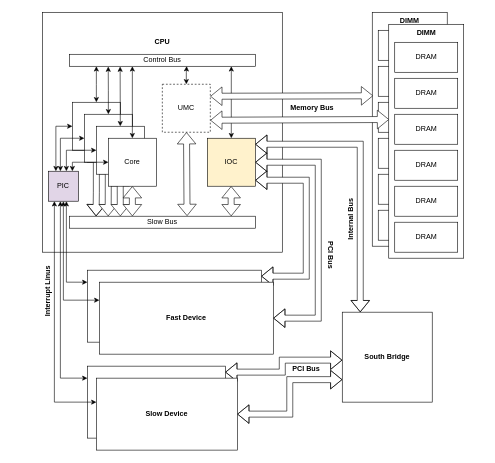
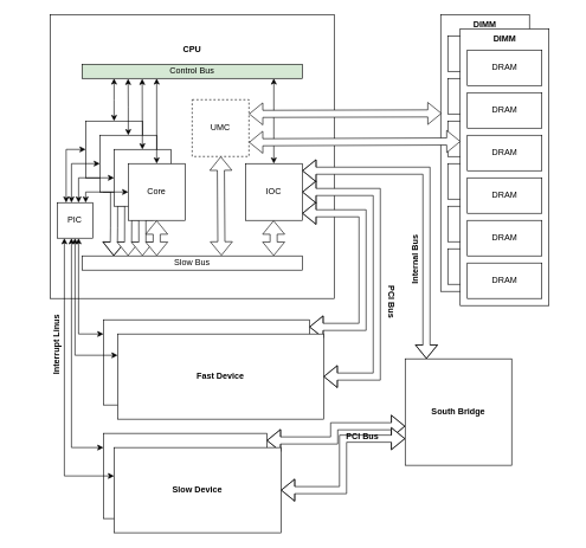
  <mxCell id="0" />
  <mxCell id="1" parent="0" />
  <mxCell id="2" value="&lt;div&gt;&lt;b&gt;CPU&lt;/b&gt;&lt;/div&gt;&lt;div&gt;&lt;b&gt;&lt;br&gt;&lt;/b&gt;&lt;/div&gt;&lt;div&gt;&lt;b&gt;&lt;br&gt;&lt;/b&gt;&lt;/div&gt;&lt;div&gt;&lt;b&gt;&lt;br&gt;&lt;/b&gt;&lt;/div&gt;&lt;div&gt;&lt;b&gt;&lt;br&gt;&lt;/b&gt;&lt;/div&gt;&lt;div&gt;&lt;b&gt;&lt;br&gt;&lt;/b&gt;&lt;/div&gt;&lt;div&gt;&lt;b&gt;&lt;br&gt;&lt;/b&gt;&lt;/div&gt;&lt;div&gt;&lt;b&gt;&lt;br&gt;&lt;/b&gt;&lt;/div&gt;&lt;div&gt;&lt;b&gt;&lt;br&gt;&lt;/b&gt;&lt;/div&gt;&lt;div&gt;&lt;b&gt;&lt;br&gt;&lt;/b&gt;&lt;/div&gt;&lt;div&gt;&lt;b&gt;&lt;br&gt;&lt;/b&gt;&lt;/div&gt;&lt;div&gt;&lt;b&gt;&lt;br&gt;&lt;/b&gt;&lt;/div&gt;&lt;div&gt;&lt;b&gt;&lt;br&gt;&lt;/b&gt;&lt;/div&gt;&lt;div&gt;&lt;b&gt;&lt;br&gt;&lt;/b&gt;&lt;/div&gt;&lt;div&gt;&lt;b&gt;&lt;br&gt;&lt;/b&gt;&lt;/div&gt;&lt;div&gt;&lt;b&gt;&lt;br&gt;&lt;/b&gt;&lt;/div&gt;&lt;div&gt;&lt;b&gt;&lt;br&gt;&lt;/b&gt;&lt;/div&gt;&lt;div&gt;&lt;b&gt;&lt;br&gt;&lt;/b&gt;&lt;/div&gt;&lt;div&gt;&lt;b&gt;&lt;br&gt;&lt;/b&gt;&lt;/div&gt;&lt;div&gt;&lt;b&gt;&lt;br&gt;&lt;/b&gt;&lt;/div&gt;&lt;div&gt;&lt;b&gt;&lt;br&gt;&lt;/b&gt;&lt;/div&gt;&lt;div&gt;&lt;b&gt;&lt;br&gt;&lt;/b&gt;&lt;/div&gt;" style="whiteSpace=wrap;html=1;aspect=fixed;" vertex="1" parent="1"><mxGeometry x="70" y="20" width="400" height="400" as="geometry" /></mxCell>
  <mxCell id="3" value="" style="shape=flexArrow;endArrow=classic;startArrow=classic;html=1;rounded=0;strokeWidth=1;entryX=0;entryY=0.5;entryDx=0;entryDy=0;exitX=0.726;exitY=1;exitDx=0;exitDy=0;exitPerimeter=0;fillColor=default;" edge="1" parent="1" target="28"><mxGeometry width="100" height="100" relative="1" as="geometry"><mxPoint x="159.52" y="360" as="sourcePoint" /><mxPoint x="159.82" y="270" as="targetPoint" /><Array as="points"><mxPoint x="160" y="320" /></Array></mxGeometry></mxCell>
  <mxCell id="4" value="" style="shape=flexArrow;endArrow=classic;startArrow=classic;html=1;rounded=0;strokeWidth=1;entryX=0;entryY=0.5;entryDx=0;entryDy=0;exitX=0.726;exitY=1;exitDx=0;exitDy=0;exitPerimeter=0;fillColor=default;" edge="1" parent="1" target="39"><mxGeometry width="100" height="100" relative="1" as="geometry"><mxPoint x="179.7" y="360" as="sourcePoint" /><mxPoint x="179.52" y="290" as="targetPoint" /></mxGeometry></mxCell>
  <mxCell id="5" value="" style="group" vertex="1" connectable="0" parent="1"><mxGeometry x="590" y="30" width="212.5" height="450" as="geometry" /></mxCell>
  <mxCell id="6" value="&lt;div&gt;&lt;b&gt;DIMM&lt;/b&gt;&lt;/div&gt;&lt;div&gt;&lt;b&gt;&lt;br&gt;&lt;/b&gt;&lt;/div&gt;&lt;div&gt;&lt;b&gt;&lt;br&gt;&lt;/b&gt;&lt;/div&gt;&lt;div&gt;&lt;b&gt;&lt;br&gt;&lt;/b&gt;&lt;/div&gt;&lt;div&gt;&lt;b&gt;&lt;br&gt;&lt;/b&gt;&lt;/div&gt;&lt;div&gt;&lt;b&gt;&lt;br&gt;&lt;/b&gt;&lt;/div&gt;&lt;div&gt;&lt;b&gt;&lt;br&gt;&lt;/b&gt;&lt;/div&gt;&lt;div&gt;&lt;b&gt;&lt;br&gt;&lt;/b&gt;&lt;/div&gt;&lt;div&gt;&lt;b&gt;&lt;br&gt;&lt;/b&gt;&lt;/div&gt;&lt;div&gt;&lt;b&gt;&lt;br&gt;&lt;/b&gt;&lt;/div&gt;&lt;div&gt;&lt;b&gt;&lt;br&gt;&lt;/b&gt;&lt;/div&gt;&lt;div&gt;&lt;b&gt;&lt;br&gt;&lt;/b&gt;&lt;/div&gt;&lt;div&gt;&lt;b&gt;&lt;br&gt;&lt;/b&gt;&lt;/div&gt;&lt;div&gt;&lt;b&gt;&lt;br&gt;&lt;/b&gt;&lt;/div&gt;&lt;div&gt;&lt;b&gt;&lt;br&gt;&lt;/b&gt;&lt;/div&gt;&lt;div&gt;&lt;b&gt;&lt;br&gt;&lt;/b&gt;&lt;/div&gt;&lt;div&gt;&lt;b&gt;&lt;br&gt;&lt;/b&gt;&lt;/div&gt;&lt;div&gt;&lt;b&gt;&lt;br&gt;&lt;/b&gt;&lt;/div&gt;&lt;div&gt;&lt;b&gt;&lt;br&gt;&lt;/b&gt;&lt;/div&gt;&lt;div&gt;&lt;b&gt;&lt;br&gt;&lt;/b&gt;&lt;/div&gt;&lt;div&gt;&lt;b&gt;&lt;br&gt;&lt;/b&gt;&lt;/div&gt;&lt;div&gt;&lt;b&gt;&lt;br&gt;&lt;/b&gt;&lt;/div&gt;&lt;div&gt;&lt;b&gt;&lt;br&gt;&lt;/b&gt;&lt;/div&gt;&lt;div&gt;&lt;b&gt;&lt;br&gt;&lt;/b&gt;&lt;/div&gt;&lt;div&gt;&lt;b&gt;&lt;br&gt;&lt;/b&gt;&lt;/div&gt;&lt;div&gt;&lt;b&gt;&lt;br&gt;&lt;/b&gt;&lt;/div&gt;" style="rounded=0;whiteSpace=wrap;html=1;" vertex="1" parent="5"><mxGeometry x="30" y="-10" width="125" height="390" as="geometry" /></mxCell>
  <mxCell id="7" value="DRAM" style="rounded=0;whiteSpace=wrap;html=1;" vertex="1" parent="5"><mxGeometry x="40" y="20" width="105" height="50" as="geometry" /></mxCell>
  <mxCell id="8" value="DRAM" style="rounded=0;whiteSpace=wrap;html=1;" vertex="1" parent="5"><mxGeometry x="40" y="80" width="105" height="50" as="geometry" /></mxCell>
  <mxCell id="9" value="DRAM" style="rounded=0;whiteSpace=wrap;html=1;" vertex="1" parent="5"><mxGeometry x="40" y="140" width="105" height="50" as="geometry" /></mxCell>
  <mxCell id="10" value="DRAM" style="rounded=0;whiteSpace=wrap;html=1;" vertex="1" parent="5"><mxGeometry x="40" y="200" width="105" height="50" as="geometry" /></mxCell>
  <mxCell id="11" value="DRAM" style="rounded=0;whiteSpace=wrap;html=1;" vertex="1" parent="5"><mxGeometry x="40" y="260" width="105" height="50" as="geometry" /></mxCell>
  <mxCell id="12" value="DRAM" style="rounded=0;whiteSpace=wrap;html=1;" vertex="1" parent="5"><mxGeometry x="40" y="320" width="105" height="50" as="geometry" /></mxCell>
  <mxCell id="13" value="" style="group" vertex="1" connectable="0" parent="5"><mxGeometry x="57.5" y="10" width="155" height="420" as="geometry" /></mxCell>
  <mxCell id="14" value="&lt;div&gt;&lt;b&gt;DIMM&lt;/b&gt;&lt;/div&gt;&lt;div&gt;&lt;b&gt;&lt;br&gt;&lt;/b&gt;&lt;/div&gt;&lt;div&gt;&lt;b&gt;&lt;br&gt;&lt;/b&gt;&lt;/div&gt;&lt;div&gt;&lt;b&gt;&lt;br&gt;&lt;/b&gt;&lt;/div&gt;&lt;div&gt;&lt;b&gt;&lt;br&gt;&lt;/b&gt;&lt;/div&gt;&lt;div&gt;&lt;b&gt;&lt;br&gt;&lt;/b&gt;&lt;/div&gt;&lt;div&gt;&lt;b&gt;&lt;br&gt;&lt;/b&gt;&lt;/div&gt;&lt;div&gt;&lt;b&gt;&lt;br&gt;&lt;/b&gt;&lt;/div&gt;&lt;div&gt;&lt;b&gt;&lt;br&gt;&lt;/b&gt;&lt;/div&gt;&lt;div&gt;&lt;b&gt;&lt;br&gt;&lt;/b&gt;&lt;/div&gt;&lt;div&gt;&lt;b&gt;&lt;br&gt;&lt;/b&gt;&lt;/div&gt;&lt;div&gt;&lt;b&gt;&lt;br&gt;&lt;/b&gt;&lt;/div&gt;&lt;div&gt;&lt;b&gt;&lt;br&gt;&lt;/b&gt;&lt;/div&gt;&lt;div&gt;&lt;b&gt;&lt;br&gt;&lt;/b&gt;&lt;/div&gt;&lt;div&gt;&lt;b&gt;&lt;br&gt;&lt;/b&gt;&lt;/div&gt;&lt;div&gt;&lt;b&gt;&lt;br&gt;&lt;/b&gt;&lt;/div&gt;&lt;div&gt;&lt;b&gt;&lt;br&gt;&lt;/b&gt;&lt;/div&gt;&lt;div&gt;&lt;b&gt;&lt;br&gt;&lt;/b&gt;&lt;/div&gt;&lt;div&gt;&lt;b&gt;&lt;br&gt;&lt;/b&gt;&lt;/div&gt;&lt;div&gt;&lt;b&gt;&lt;br&gt;&lt;/b&gt;&lt;/div&gt;&lt;div&gt;&lt;b&gt;&lt;br&gt;&lt;/b&gt;&lt;/div&gt;&lt;div&gt;&lt;b&gt;&lt;br&gt;&lt;/b&gt;&lt;/div&gt;&lt;div&gt;&lt;b&gt;&lt;br&gt;&lt;/b&gt;&lt;/div&gt;&lt;div&gt;&lt;b&gt;&lt;br&gt;&lt;/b&gt;&lt;/div&gt;&lt;div&gt;&lt;b&gt;&lt;br&gt;&lt;/b&gt;&lt;/div&gt;&lt;div&gt;&lt;b&gt;&lt;br&gt;&lt;/b&gt;&lt;/div&gt;" style="rounded=0;whiteSpace=wrap;html=1;" vertex="1" parent="13"><mxGeometry width="125" height="390" as="geometry" /></mxCell>
  <mxCell id="15" value="DRAM" style="rounded=0;whiteSpace=wrap;html=1;" vertex="1" parent="13"><mxGeometry x="10" y="30" width="105" height="50" as="geometry" /></mxCell>
  <mxCell id="16" value="DRAM" style="rounded=0;whiteSpace=wrap;html=1;" vertex="1" parent="13"><mxGeometry x="10" y="90" width="105" height="50" as="geometry" /></mxCell>
  <mxCell id="17" value="DRAM" style="rounded=0;whiteSpace=wrap;html=1;" vertex="1" parent="13"><mxGeometry x="10" y="150" width="105" height="50" as="geometry" /></mxCell>
  <mxCell id="18" value="DRAM" style="rounded=0;whiteSpace=wrap;html=1;" vertex="1" parent="13"><mxGeometry x="10" y="210" width="105" height="50" as="geometry" /></mxCell>
  <mxCell id="19" value="DRAM" style="rounded=0;whiteSpace=wrap;html=1;" vertex="1" parent="13"><mxGeometry x="10" y="270" width="105" height="50" as="geometry" /></mxCell>
  <mxCell id="20" value="DRAM" style="rounded=0;whiteSpace=wrap;html=1;" vertex="1" parent="13"><mxGeometry x="10" y="330" width="105" height="50" as="geometry" /></mxCell>
- <mxCell id="21" value="Control Bus" style="rounded=0;whiteSpace=wrap;html=1;direction=west;" vertex="1" parent="1"><mxGeometry x="115" y="90" width="310" height="20" as="geometry" /></mxCell>
+ <mxCell id="21" value="Control Bus" style="rounded=0;whiteSpace=wrap;html=1;direction=west;fillColor=#d5e8d4;" vertex="1" parent="1"><mxGeometry x="115" y="90" width="310" height="20" as="geometry" /></mxCell>
  <mxCell id="22" style="edgeStyle=orthogonalEdgeStyle;rounded=0;orthogonalLoop=1;jettySize=auto;html=1;startArrow=classic;startFill=1;endArrow=classic;endFill=1;" edge="1" parent="1" source="23"><mxGeometry relative="1" as="geometry"><mxPoint x="160" y="110" as="targetPoint" /></mxGeometry></mxCell>
  <mxCell id="23" value="Core" style="whiteSpace=wrap;html=1;aspect=fixed;" vertex="1" parent="1"><mxGeometry x="120" y="170" width="80" height="80" as="geometry" /></mxCell>
  <mxCell id="24" style="edgeStyle=orthogonalEdgeStyle;rounded=0;orthogonalLoop=1;jettySize=auto;html=1;entryX=0.791;entryY=-0.024;entryDx=0;entryDy=0;entryPerimeter=0;startArrow=classic;startFill=1;endArrow=classic;endFill=1;" edge="1" parent="1" source="25" target="21"><mxGeometry relative="1" as="geometry" /></mxCell>
  <mxCell id="25" value="Core" style="whiteSpace=wrap;html=1;aspect=fixed;" vertex="1" parent="1"><mxGeometry x="140" y="190" width="80" height="80" as="geometry" /></mxCell>
- <mxCell id="26" style="edgeStyle=orthogonalEdgeStyle;rounded=0;orthogonalLoop=1;jettySize=auto;html=1;startArrow=classic;startFill=1;endArrow=classic;endFill=1;entryX=0.369;entryY=0.007;entryDx=0;entryDy=0;entryPerimeter=0;" edge="1" parent="1" source="27" target="21"><mxGeometry relative="1" as="geometry"><mxPoint x="319" y="110" as="targetPoint" /></mxGeometry></mxCell>
  <mxCell id="27" value="UMC" style="whiteSpace=wrap;html=1;aspect=fixed;dashed=1;" vertex="1" parent="1"><mxGeometry x="270" y="140" width="80" height="80" as="geometry" /></mxCell>
  <mxCell id="28" value="Core" style="whiteSpace=wrap;html=1;aspect=fixed;" vertex="1" parent="1"><mxGeometry x="160" y="210" width="80" height="80" as="geometry" /></mxCell>
  <mxCell id="29" style="edgeStyle=orthogonalEdgeStyle;rounded=0;orthogonalLoop=1;jettySize=auto;html=1;endArrow=classic;endFill=1;startArrow=classic;startFill=1;" edge="1" parent="1" source="33"><mxGeometry relative="1" as="geometry"><mxPoint x="385" y="110" as="targetPoint" /><Array as="points"><mxPoint x="385" y="110" /></Array></mxGeometry></mxCell>
  <mxCell id="30" style="edgeStyle=orthogonalEdgeStyle;shape=flexArrow;rounded=0;orthogonalLoop=1;jettySize=auto;html=1;startArrow=classic;startFill=1;endArrow=classic;endFill=1;strokeWidth=1;fillColor=default;" edge="1" parent="1" source="33" target="51"><mxGeometry relative="1" as="geometry"><Array as="points"><mxPoint x="510" y="300" /><mxPoint x="510" y="460" /></Array></mxGeometry></mxCell>
  <mxCell id="31" style="edgeStyle=orthogonalEdgeStyle;shape=flexArrow;rounded=0;orthogonalLoop=1;jettySize=auto;html=1;startArrow=classic;startFill=1;endArrow=classic;endFill=1;strokeWidth=1;fillColor=default;" edge="1" parent="1" source="33" target="53"><mxGeometry relative="1" as="geometry"><mxPoint x="650" y="480" as="targetPoint" /><Array as="points"><mxPoint x="600" y="240" /></Array></mxGeometry></mxCell>
  <mxCell id="32" style="edgeStyle=orthogonalEdgeStyle;shape=flexArrow;rounded=0;orthogonalLoop=1;jettySize=auto;html=1;entryX=1;entryY=0.5;entryDx=0;entryDy=0;startArrow=classic;startFill=1;endArrow=classic;endFill=1;strokeWidth=1;fillColor=default;" edge="1" parent="1" source="33" target="55"><mxGeometry relative="1" as="geometry"><Array as="points"><mxPoint x="530" y="270" /><mxPoint x="530" y="530" /></Array></mxGeometry></mxCell>
- <mxCell id="33" value="IOC" style="whiteSpace=wrap;html=1;aspect=fixed;fillColor=#fff2cc;" vertex="1" parent="1"><mxGeometry x="345" y="230" width="80" height="80" as="geometry" /></mxCell>
+ <mxCell id="33" value="IOC" style="whiteSpace=wrap;html=1;aspect=fixed;" vertex="1" parent="1"><mxGeometry x="345" y="230" width="80" height="80" as="geometry" /></mxCell>
  <mxCell id="34" value="Slow Bus" style="rounded=0;whiteSpace=wrap;html=1;direction=west;" vertex="1" parent="1"><mxGeometry x="115" y="360" width="310" height="20" as="geometry" /></mxCell>
  <mxCell id="35" value="" style="endArrow=classic;startArrow=classic;html=1;rounded=0;entryX=0.727;entryY=-0.024;entryDx=0;entryDy=0;entryPerimeter=0;" edge="1" parent="1" source="28" target="21"><mxGeometry width="50" height="50" relative="1" as="geometry"><mxPoint x="240" y="280" as="sourcePoint" /><mxPoint x="290" y="230" as="targetPoint" /></mxGeometry></mxCell>
  <mxCell id="36" value="" style="endArrow=classic;startArrow=classic;html=1;rounded=0;entryX=0.727;entryY=-0.024;entryDx=0;entryDy=0;entryPerimeter=0;exitX=0.5;exitY=0;exitDx=0;exitDy=0;" edge="1" parent="1" source="39"><mxGeometry width="50" height="50" relative="1" as="geometry"><mxPoint x="220.264" y="209.52" as="sourcePoint" /><mxPoint x="220" y="110" as="targetPoint" /></mxGeometry></mxCell>
  <mxCell id="37" value="" style="shape=flexArrow;endArrow=classic;startArrow=classic;html=1;rounded=0;strokeWidth=1;entryX=0.5;entryY=1;entryDx=0;entryDy=0;exitX=0.726;exitY=1;exitDx=0;exitDy=0;exitPerimeter=0;fillColor=default;" edge="1" parent="1" source="34"><mxGeometry width="100" height="100" relative="1" as="geometry"><mxPoint x="199.85" y="340" as="sourcePoint" /><mxPoint x="199.76" y="290" as="targetPoint" /></mxGeometry></mxCell>
  <mxCell id="38" value="" style="shape=flexArrow;endArrow=classic;startArrow=classic;html=1;rounded=0;strokeWidth=1;entryX=0.5;entryY=1;entryDx=0;entryDy=0;exitX=0.661;exitY=1;exitDx=0;exitDy=0;exitPerimeter=0;fillColor=default;" edge="1" parent="1" source="34" target="39"><mxGeometry width="100" height="100" relative="1" as="geometry"><mxPoint x="220" y="340" as="sourcePoint" /><mxPoint x="320" y="240" as="targetPoint" /></mxGeometry></mxCell>
  <mxCell id="39" value="Core" style="whiteSpace=wrap;html=1;aspect=fixed;" vertex="1" parent="1"><mxGeometry x="180" y="230" width="80" height="80" as="geometry" /></mxCell>
  <mxCell id="40" value="" style="shape=flexArrow;endArrow=classic;startArrow=classic;html=1;rounded=0;strokeWidth=1;exitX=0.367;exitY=1.021;exitDx=0;exitDy=0;exitPerimeter=0;fillColor=default;" edge="1" parent="1" source="34" target="27"><mxGeometry width="100" height="100" relative="1" as="geometry"><mxPoint x="329.85" y="360" as="sourcePoint" /><mxPoint x="329.76" y="310" as="targetPoint" /></mxGeometry></mxCell>
  <mxCell id="41" value="" style="shape=flexArrow;endArrow=classic;startArrow=classic;html=1;rounded=0;strokeWidth=1;entryX=0.5;entryY=1;entryDx=0;entryDy=0;exitX=0.661;exitY=1;exitDx=0;exitDy=0;exitPerimeter=0;fillColor=default;" edge="1" parent="1"><mxGeometry width="100" height="100" relative="1" as="geometry"><mxPoint x="384.8" y="360" as="sourcePoint" /><mxPoint x="384.71" y="310" as="targetPoint" /></mxGeometry></mxCell>
  <mxCell id="42" value="" style="shape=flexArrow;endArrow=classic;startArrow=classic;html=1;rounded=0;strokeWidth=1;exitX=0.011;exitY=0.357;exitDx=0;exitDy=0;exitPerimeter=0;fillColor=default;entryX=1;entryY=0.25;entryDx=0;entryDy=0;" edge="1" parent="1" source="6" target="27"><mxGeometry width="100" height="100" relative="1" as="geometry"><mxPoint x="321.23" y="369.58" as="sourcePoint" /><mxPoint x="350" y="170" as="targetPoint" /></mxGeometry></mxCell>
- <mxCell id="43" value="&lt;b&gt;Memory Bus&lt;/b&gt;" style="text;html=1;strokeColor=none;fillColor=none;align=center;verticalAlign=middle;whiteSpace=wrap;rounded=0;" vertex="1" parent="1"><mxGeometry x="480" y="165" width="80" height="30" as="geometry" /></mxCell>
  <mxCell id="44" style="edgeStyle=orthogonalEdgeStyle;rounded=0;orthogonalLoop=1;jettySize=auto;html=1;startArrow=classic;startFill=1;endArrow=classic;endFill=1;strokeWidth=1;fillColor=default;entryX=0;entryY=0.167;entryDx=0;entryDy=0;entryPerimeter=0;" edge="1" parent="1" source="50" target="51"><mxGeometry relative="1" as="geometry"><mxPoint x="105" y="470" as="targetPoint" /><Array as="points"><mxPoint x="110" y="470" /></Array></mxGeometry></mxCell>
  <mxCell id="45" style="edgeStyle=orthogonalEdgeStyle;rounded=0;orthogonalLoop=1;jettySize=auto;html=1;entryX=0;entryY=0.5;entryDx=0;entryDy=0;startArrow=classic;startFill=1;endArrow=classic;endFill=1;strokeWidth=1;fillColor=default;exitX=0.25;exitY=0;exitDx=0;exitDy=0;" edge="1" parent="1" source="50" target="23"><mxGeometry relative="1" as="geometry" /></mxCell>
  <mxCell id="46" style="edgeStyle=orthogonalEdgeStyle;rounded=0;orthogonalLoop=1;jettySize=auto;html=1;entryX=0;entryY=0.5;entryDx=0;entryDy=0;startArrow=classic;startFill=1;endArrow=classic;endFill=1;strokeWidth=1;fillColor=default;" edge="1" parent="1" source="50" target="25"><mxGeometry relative="1" as="geometry"><Array as="points"><mxPoint x="100" y="230" /></Array></mxGeometry></mxCell>
  <mxCell id="47" style="edgeStyle=orthogonalEdgeStyle;rounded=0;orthogonalLoop=1;jettySize=auto;html=1;entryX=0;entryY=0.5;entryDx=0;entryDy=0;startArrow=classic;startFill=1;endArrow=classic;endFill=1;strokeWidth=1;fillColor=default;" edge="1" parent="1" source="50" target="28"><mxGeometry relative="1" as="geometry"><Array as="points"><mxPoint x="110" y="250" /></Array></mxGeometry></mxCell>
  <mxCell id="48" style="edgeStyle=orthogonalEdgeStyle;rounded=0;orthogonalLoop=1;jettySize=auto;html=1;entryX=0;entryY=0.5;entryDx=0;entryDy=0;startArrow=classic;startFill=1;endArrow=classic;endFill=1;strokeWidth=1;fillColor=default;" edge="1" parent="1" source="50" target="39"><mxGeometry relative="1" as="geometry"><Array as="points"><mxPoint x="120" y="270" /></Array></mxGeometry></mxCell>
  <mxCell id="49" style="edgeStyle=orthogonalEdgeStyle;rounded=0;orthogonalLoop=1;jettySize=auto;html=1;startArrow=classic;startFill=1;endArrow=classic;endFill=1;strokeWidth=1;fillColor=default;" edge="1" parent="1" source="50" target="54"><mxGeometry relative="1" as="geometry"><Array as="points"><mxPoint x="100" y="630" /></Array></mxGeometry></mxCell>
- <mxCell id="50" value="PIC" style="whiteSpace=wrap;html=1;aspect=fixed;fillColor=#e1d5e7;" vertex="1" parent="1"><mxGeometry x="80" y="285" width="50" height="50" as="geometry" /></mxCell>
+ <mxCell id="50" value="PIC" style="whiteSpace=wrap;html=1;aspect=fixed;" vertex="1" parent="1"><mxGeometry x="80" y="285" width="50" height="50" as="geometry" /></mxCell>
  <mxCell id="51" value="&lt;b&gt;Fast Device&lt;/b&gt;" style="rounded=0;whiteSpace=wrap;html=1;" vertex="1" parent="1"><mxGeometry x="145" y="450" width="290" height="120" as="geometry" /></mxCell>
  <mxCell id="52" style="edgeStyle=orthogonalEdgeStyle;shape=flexArrow;rounded=0;orthogonalLoop=1;jettySize=auto;html=1;startArrow=classic;startFill=1;endArrow=classic;endFill=1;strokeWidth=1;fillColor=default;" edge="1" parent="1" source="53" target="54"><mxGeometry relative="1" as="geometry"><Array as="points"><mxPoint x="470" y="600" /><mxPoint x="470" y="620" /></Array></mxGeometry></mxCell>
- <mxCell id="53" value="&lt;div&gt;&lt;b&gt;South Bridge&lt;/b&gt;&lt;br&gt;&lt;/div&gt;" style="whiteSpace=wrap;html=1;aspect=fixed;" vertex="1" parent="1"><mxGeometry x="570" y="520" width="150" height="150" as="geometry" /></mxCell>
+ <mxCell id="53" value="&lt;div&gt;&lt;b&gt;South Bridge&lt;/b&gt;&lt;br&gt;&lt;/div&gt;" style="whiteSpace=wrap;html=1;aspect=fixed;" vertex="1" parent="1"><mxGeometry x="570" y="505" width="150" height="150" as="geometry" /></mxCell>
  <mxCell id="54" value="&lt;b&gt;Slow Device&lt;/b&gt;" style="rounded=0;whiteSpace=wrap;html=1;" vertex="1" parent="1"><mxGeometry x="145" y="610" width="230" height="120" as="geometry" /></mxCell>
  <mxCell id="55" value="&lt;b&gt;Fast Device&lt;/b&gt;" style="rounded=0;whiteSpace=wrap;html=1;" vertex="1" parent="1"><mxGeometry x="165" y="470" width="290" height="120" as="geometry" /></mxCell>
  <mxCell id="56" style="edgeStyle=orthogonalEdgeStyle;rounded=0;orthogonalLoop=1;jettySize=auto;html=1;entryX=0;entryY=0.75;entryDx=0;entryDy=0;startArrow=classic;startFill=1;endArrow=classic;endFill=1;strokeWidth=1;fillColor=default;shape=flexArrow;" edge="1" parent="1" source="57" target="53"><mxGeometry relative="1" as="geometry" /></mxCell>
  <mxCell id="57" value="&lt;b&gt;Slow Device&lt;/b&gt;" style="rounded=0;whiteSpace=wrap;html=1;" vertex="1" parent="1"><mxGeometry x="160" y="630" width="235" height="120" as="geometry" /></mxCell>
  <mxCell id="58" style="edgeStyle=orthogonalEdgeStyle;rounded=0;orthogonalLoop=1;jettySize=auto;html=1;startArrow=classic;startFill=1;endArrow=classic;endFill=1;strokeWidth=1;fillColor=default;" edge="1" parent="1" source="50" target="55"><mxGeometry relative="1" as="geometry"><Array as="points"><mxPoint x="105" y="500" /></Array></mxGeometry></mxCell>
  <mxCell id="59" style="edgeStyle=orthogonalEdgeStyle;rounded=0;orthogonalLoop=1;jettySize=auto;html=1;startArrow=classic;startFill=1;endArrow=classic;endFill=1;strokeWidth=1;fillColor=default;" edge="1" parent="1" source="50" target="57"><mxGeometry relative="1" as="geometry"><mxPoint x="160" y="750" as="targetPoint" /><Array as="points"><mxPoint x="90" y="670" /></Array></mxGeometry></mxCell>
  <mxCell id="60" value="&lt;b&gt;Interrupt Linus&lt;/b&gt;" style="text;html=1;strokeColor=none;fillColor=none;align=center;verticalAlign=middle;whiteSpace=wrap;rounded=0;rotation=-90;" vertex="1" parent="1"><mxGeometry x="20" y="470" width="120" height="30" as="geometry" /></mxCell>
  <mxCell id="61" value="&lt;b&gt;PCI Bus&lt;/b&gt;" style="text;html=1;strokeColor=none;fillColor=none;align=center;verticalAlign=middle;whiteSpace=wrap;rounded=0;" vertex="1" parent="1"><mxGeometry x="480" y="600" width="60" height="30" as="geometry" /></mxCell>
  <mxCell id="62" value="&lt;b&gt;PCI Bus&lt;/b&gt;" style="text;html=1;strokeColor=none;fillColor=none;align=center;verticalAlign=middle;whiteSpace=wrap;rounded=0;rotation=90;" vertex="1" parent="1"><mxGeometry x="520" y="410" width="60" height="30" as="geometry" /></mxCell>
  <mxCell id="63" value="&lt;b&gt;Internal Bus&lt;/b&gt;" style="text;html=1;strokeColor=none;fillColor=none;align=center;verticalAlign=middle;whiteSpace=wrap;rounded=0;rotation=-90;" vertex="1" parent="1"><mxGeometry x="530" y="350" width="110" height="30" as="geometry" /></mxCell>
  <mxCell id="64" value="" style="shape=flexArrow;endArrow=classic;startArrow=classic;html=1;rounded=0;strokeWidth=1;exitX=0.004;exitY=0.407;exitDx=0;exitDy=0;exitPerimeter=0;fillColor=default;entryX=1;entryY=0.75;entryDx=0;entryDy=0;" edge="1" parent="1" source="14" target="27"><mxGeometry width="100" height="100" relative="1" as="geometry"><mxPoint x="630" y="178.98" as="sourcePoint" /><mxPoint x="360" y="180" as="targetPoint" /></mxGeometry></mxCell>
